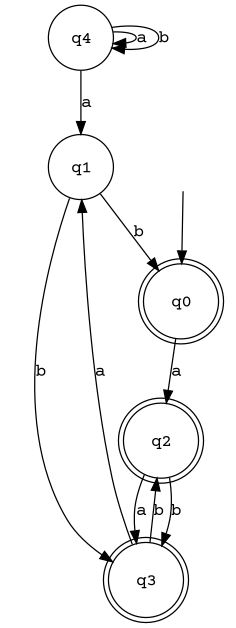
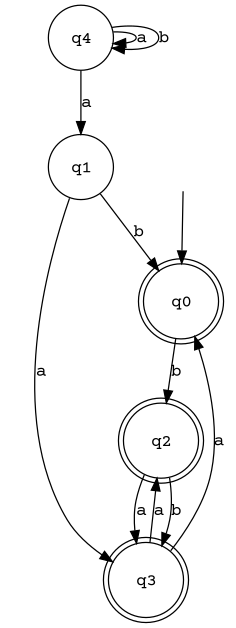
  digraph {
    fontname="Courier Prime"
    node [fontname="Courier Prime" shape=doublecircle]
    edge [fontname="Courier Prime"]
    n1 [label=<<TABLE BORDER="0" CELLBORDER="0" CELLSPACING="0"><TR><TD>q4</TD></TR></TABLE>> shape=circle]
    n2 [label=<<TABLE BORDER="0" CELLBORDER="0" CELLSPACING="0"><TR><TD>q1</TD></TR></TABLE>> shape=circle]
    n3 [label=<<TABLE BORDER="0" CELLBORDER="0" CELLSPACING="0"><TR><TD>q0</TD></TR></TABLE>>]
    n4 [label=<<TABLE BORDER="0" CELLBORDER="0" CELLSPACING="0"><TR><TD>q3</TD></TR></TABLE>>]
    n5 [label=<<TABLE BORDER="0" CELLBORDER="0" CELLSPACING="0"><TR><TD>q2</TD></TR></TABLE>>]
    n6 [label=<<TABLE BORDER="0" CELLBORDER="" CELLSPACING="0"><TR><TD>_nil</TD></TR></TABLE>> style=invis shape=""]
    n1 -> n1 [label=a]
    n1 -> n1 [label=b]
    n1 -> n2 [label=a]
    n2 -> n3 [label=b]
-   n2 -> n4 [label=b]
-   n3 -> n5 [label=a]
-   n4 -> n2 [label=a]
-   n4 -> n5 [label=b]
+   n2 -> n4 [label=a]
+   n3 -> n5 [label=b]
+   n4 -> n3 [label=a]
+   n4 -> n5 [label=a]
    n5 -> n4 [label=a]
    n5 -> n4 [label=b]
    n6 -> n3
  }
